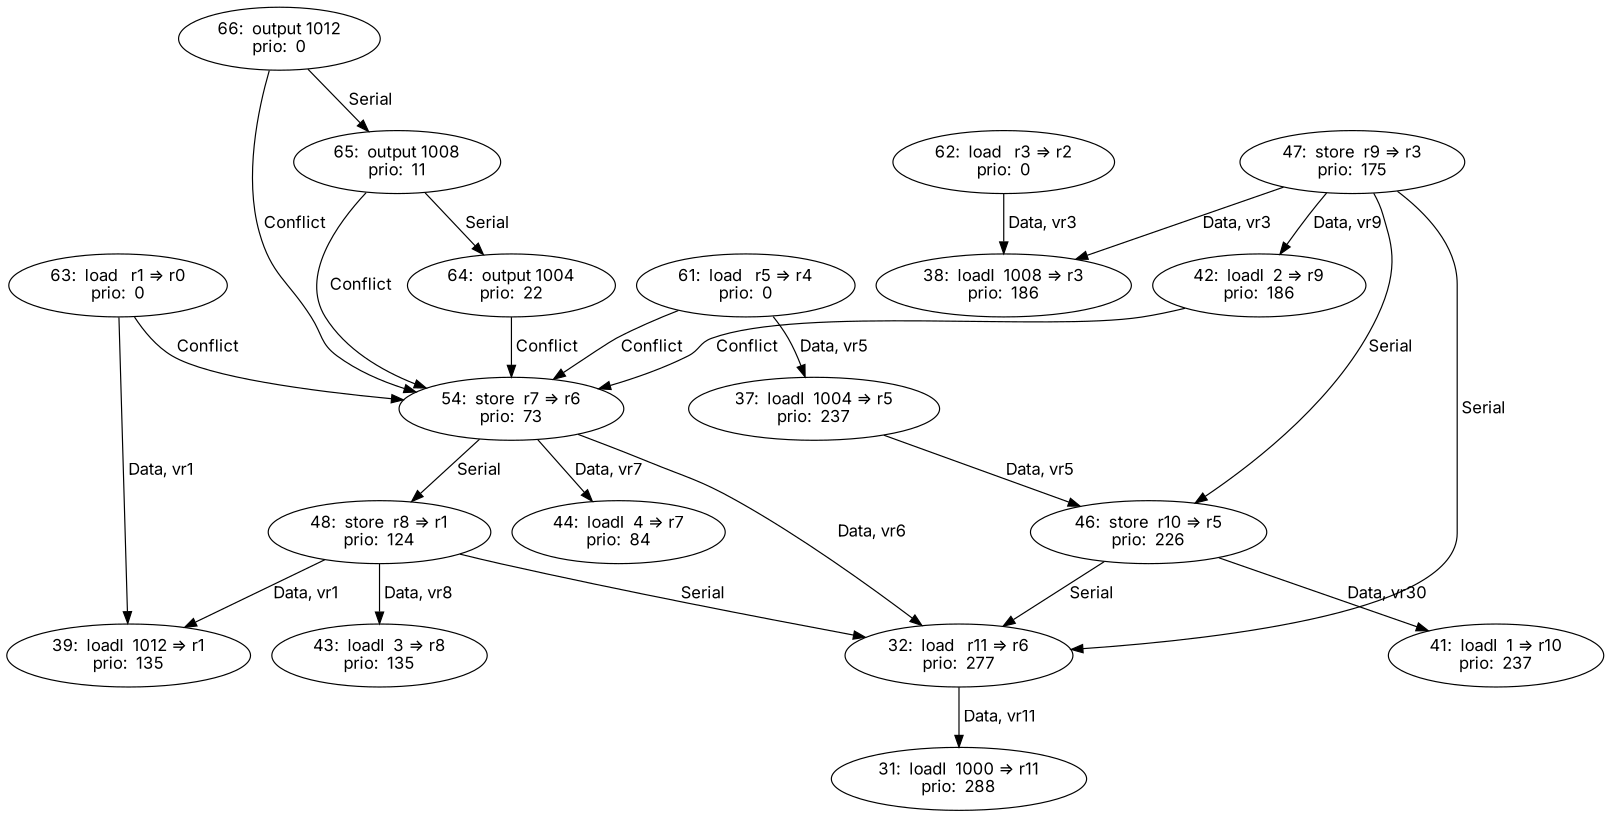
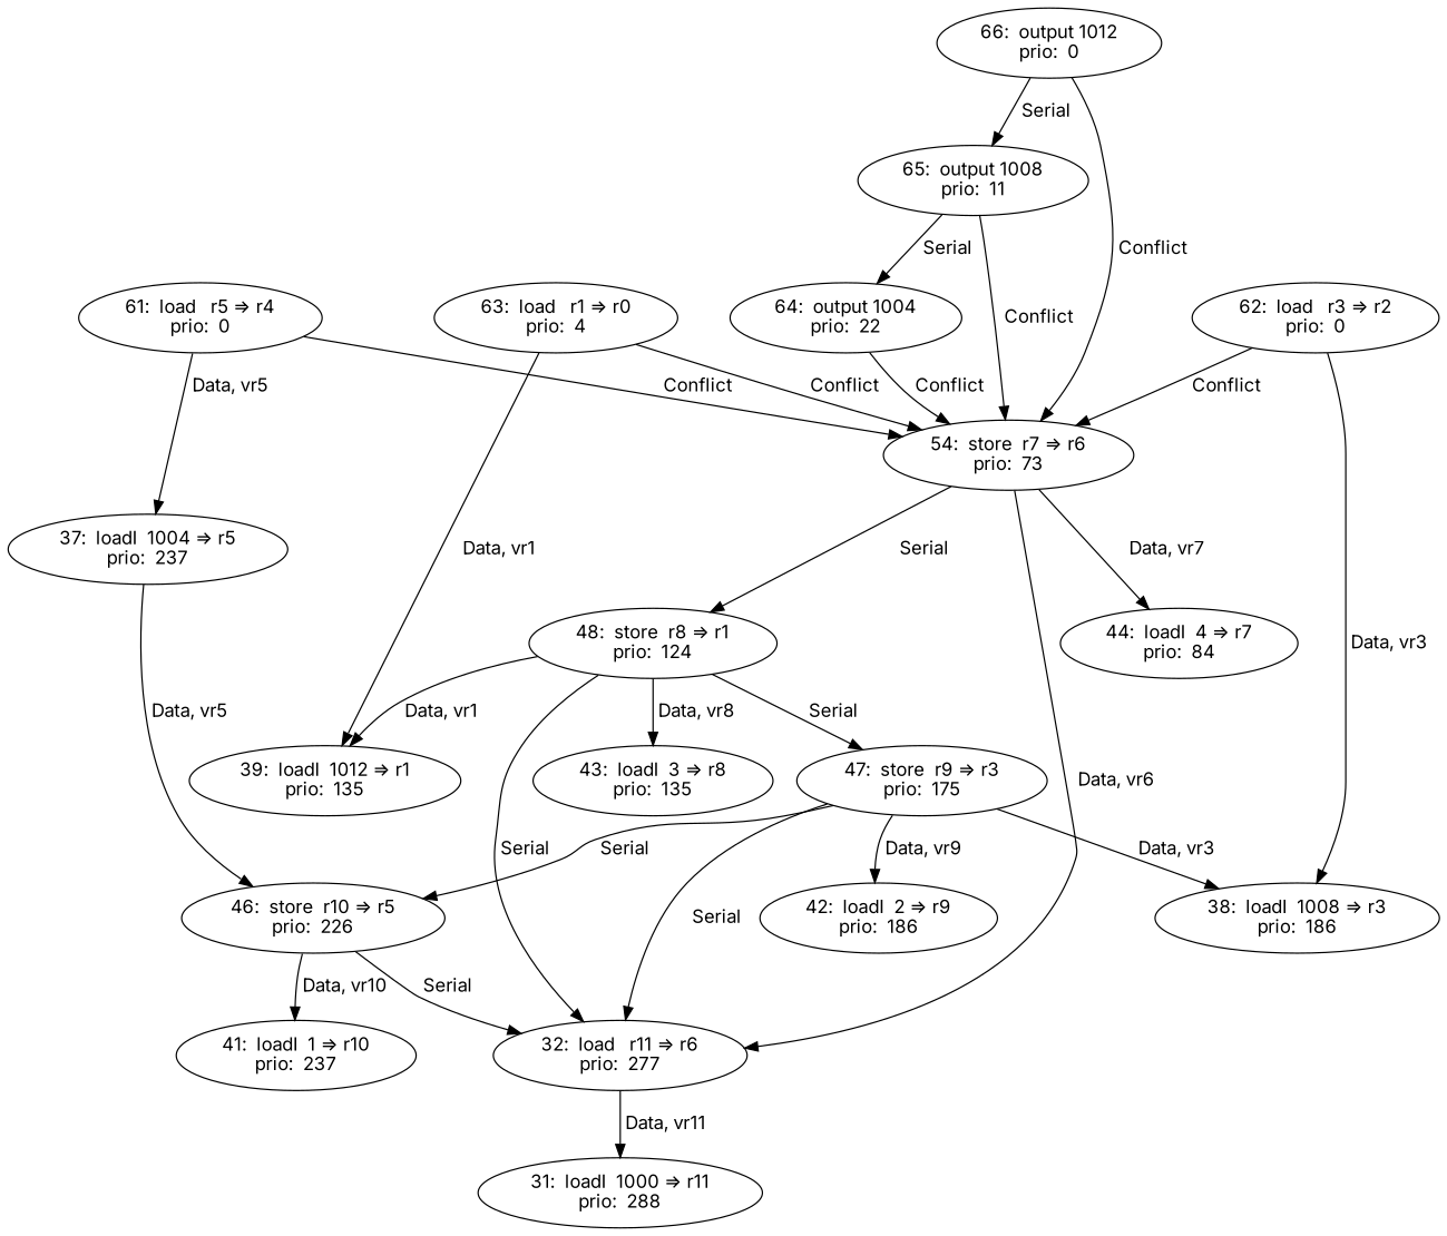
  digraph {
    fontname=Inter
    node [fontname=Inter]
    edge [fontname=Inter]
    n1 [label="31:  loadI  1000 => r11\nprio:  288"]
    n2 [label="32:  load   r11 => r6\nprio:  277"]
    n3 [label="37:  loadI  1004 => r5\nprio:  237"]
    n4 [label="46:  store  r10 => r5\nprio:  226"]
    n5 [label="38:  loadI  1008 => r3\nprio:  186"]
    n6 [label="39:  loadI  1012 => r1\nprio:  135"]
    n7 [label="41:  loadI  1 => r10\nprio:  237"]
    n8 [label="42:  loadI  2 => r9\nprio:  186"]
    n9 [label="43:  loadI  3 => r8\nprio:  135"]
    n10 [label="44:  loadI  4 => r7\nprio:  84"]
    n11 [label="47:  store  r9 => r3\nprio:  175"]
    n12 [label="48:  store  r8 => r1\nprio:  124"]
    n13 [label="54:  store  r7 => r6\nprio:  73"]
    n14 [label="61:  load   r5 => r4\nprio:  0"]
    n15 [label="62:  load   r3 => r2\nprio:  0"]
-   n16 [label="63:  load   r1 => r0\nprio:  0"]
+   n16 [label="63:  load   r1 => r0\nprio:  4"]
    n17 [label="64:  output 1004\nprio:  22"]
    n18 [label="65:  output 1008\nprio:  11"]
    n19 [label="66:  output 1012\nprio:  0"]
    n2 -> n1 [label=" Data, vr11"]
    n3 -> n4 [label=" Data, vr5"]
    n4 -> n2 [label=" Serial "]
-   n4 -> n7 [label=" Data, vr30"]
+   n4 -> n7 [label=" Data, vr10"]
    n11 -> n2 [label=" Serial "]
    n11 -> n4 [label=" Serial "]
    n11 -> n5 [label=" Data, vr3"]
    n11 -> n8 [label=" Data, vr9"]
    n12 -> n2 [label=" Serial "]
    n12 -> n6 [label=" Data, vr1"]
    n12 -> n9 [label=" Data, vr8"]
+   n12 -> n11 [label=" Serial "]
    n13 -> n2 [label=" Data, vr6"]
    n13 -> n10 [label=" Data, vr7"]
    n13 -> n12 [label=" Serial "]
    n14 -> n3 [label=" Data, vr5"]
    n14 -> n13 [label=" Conflict "]
    n15 -> n5 [label=" Data, vr3"]
-   n8 -> n13 [label=" Conflict "]
+   n15 -> n13 [label=" Conflict "]
    n16 -> n6 [label=" Data, vr1"]
    n16 -> n13 [label=" Conflict "]
    n17 -> n13 [label=" Conflict "]
    n18 -> n13 [label=" Conflict "]
    n18 -> n17 [label=" Serial "]
    n19 -> n13 [label=" Conflict "]
    n19 -> n18 [label=" Serial "]
  }
